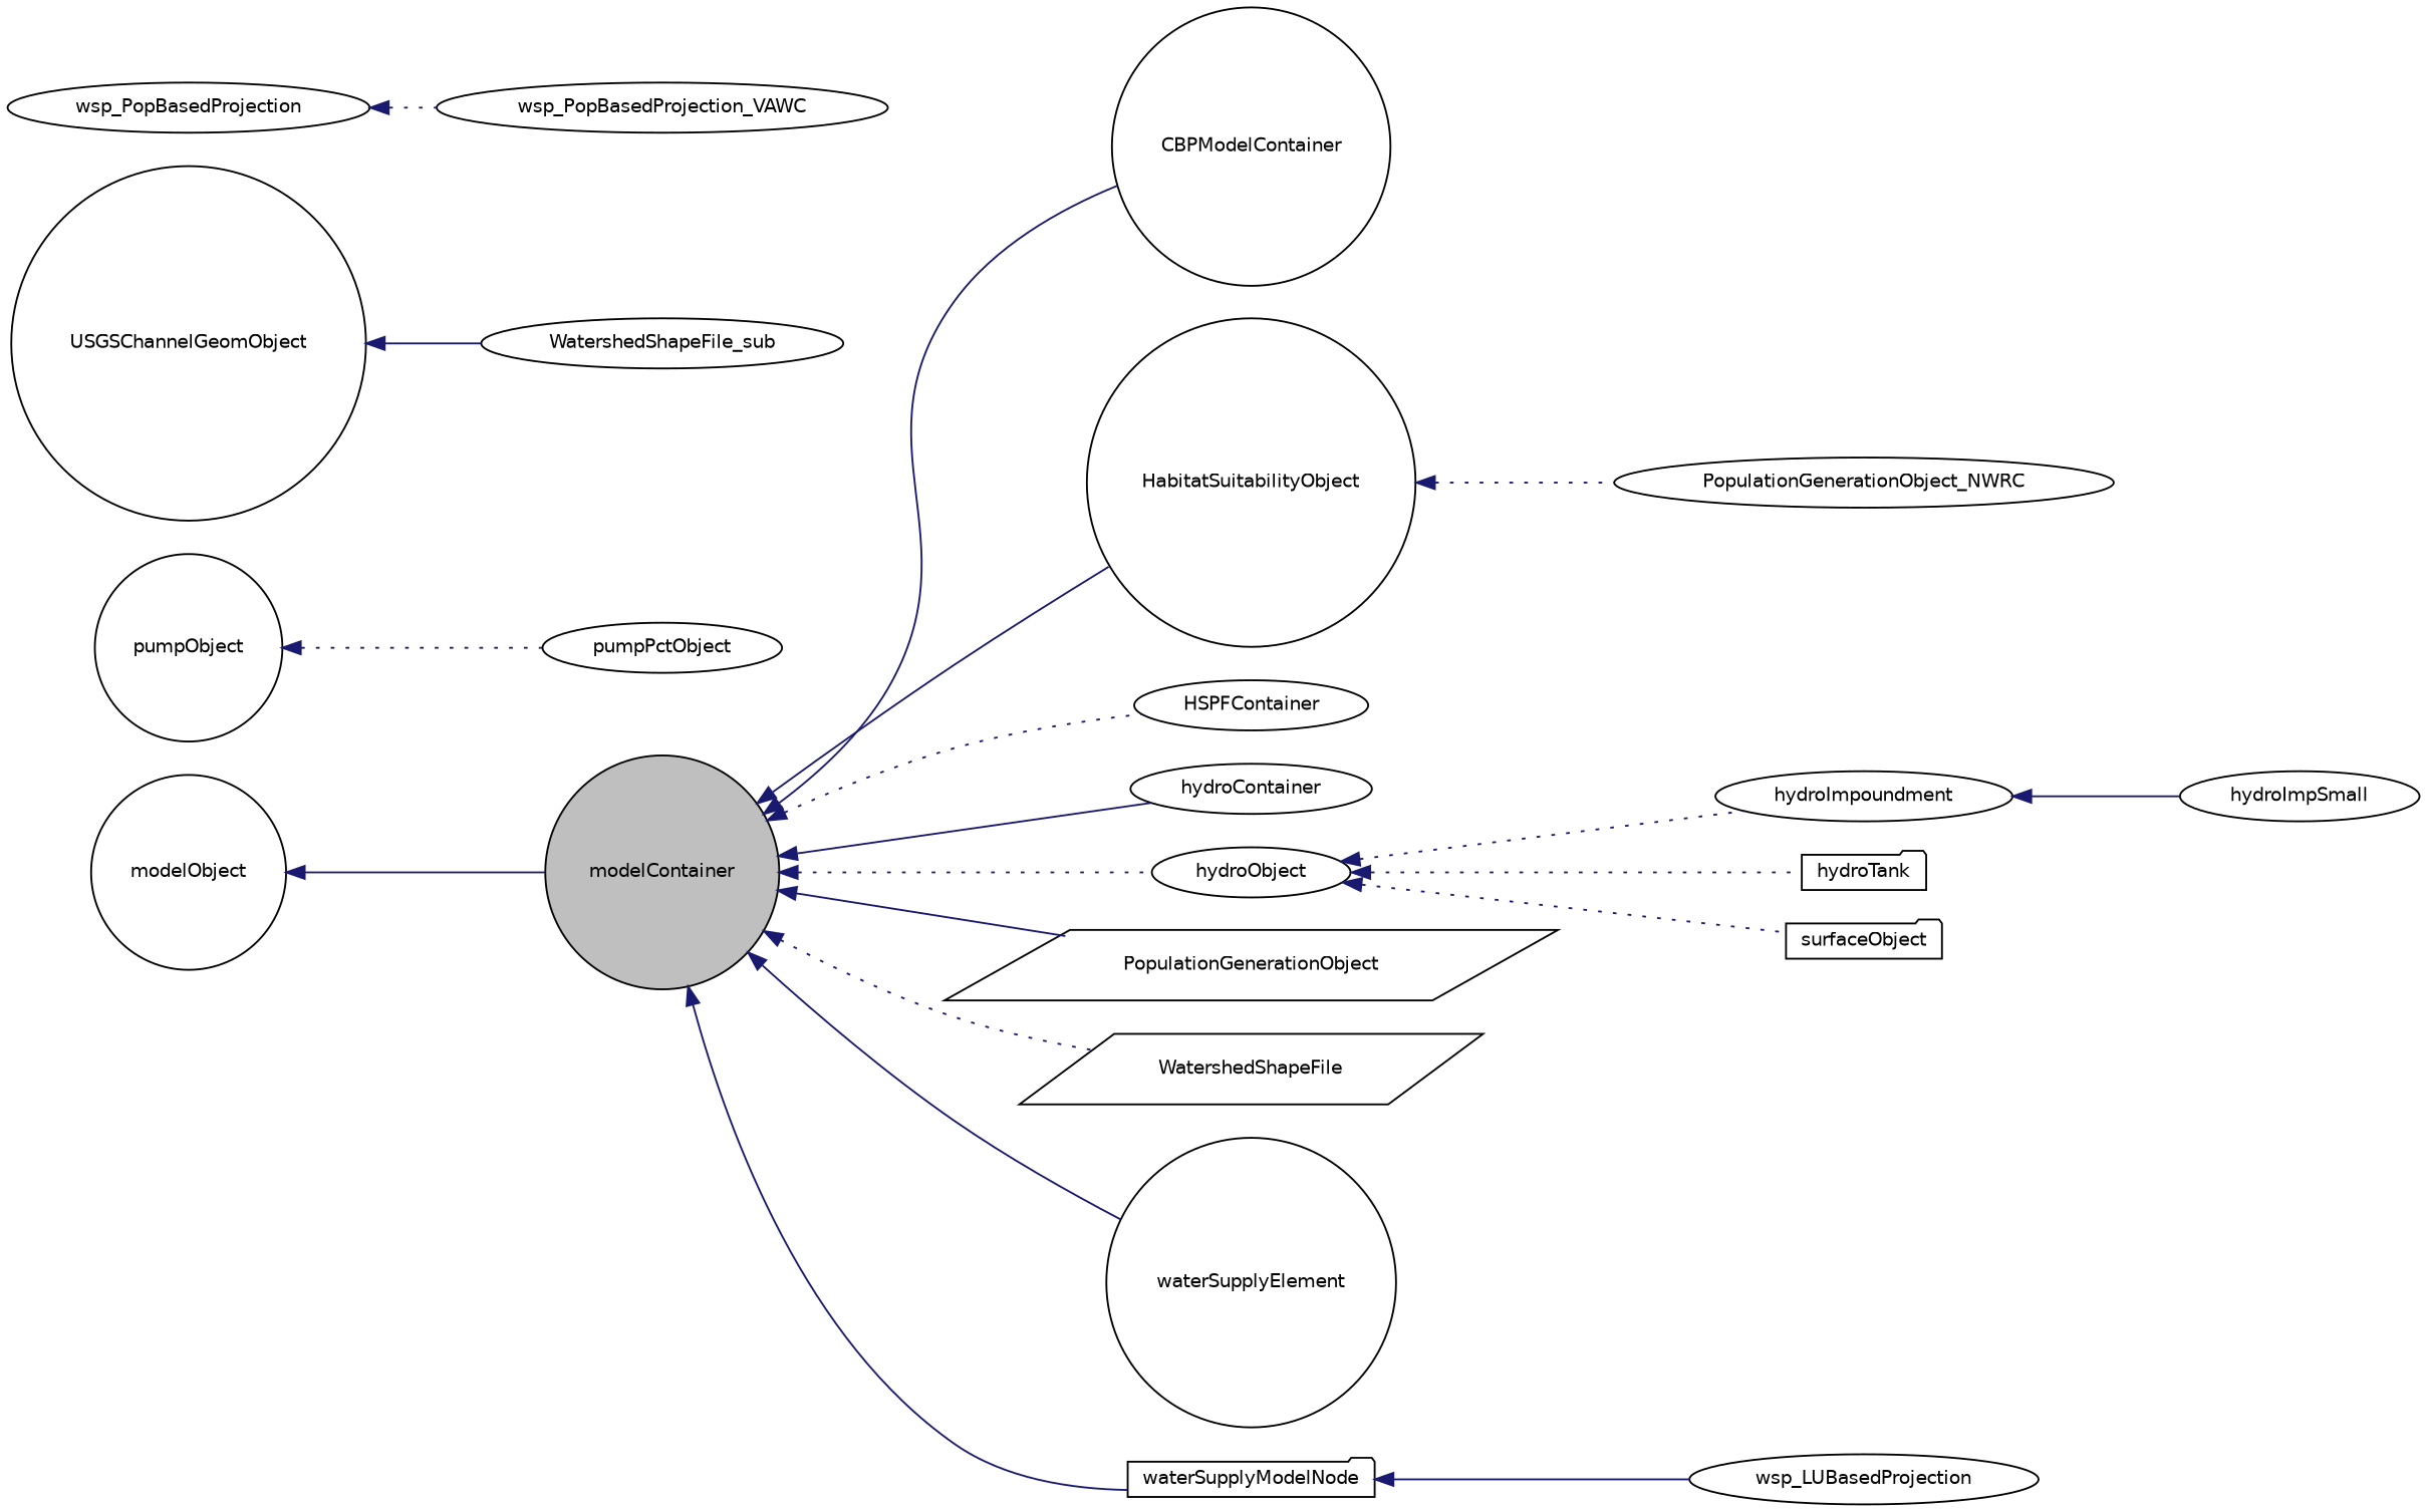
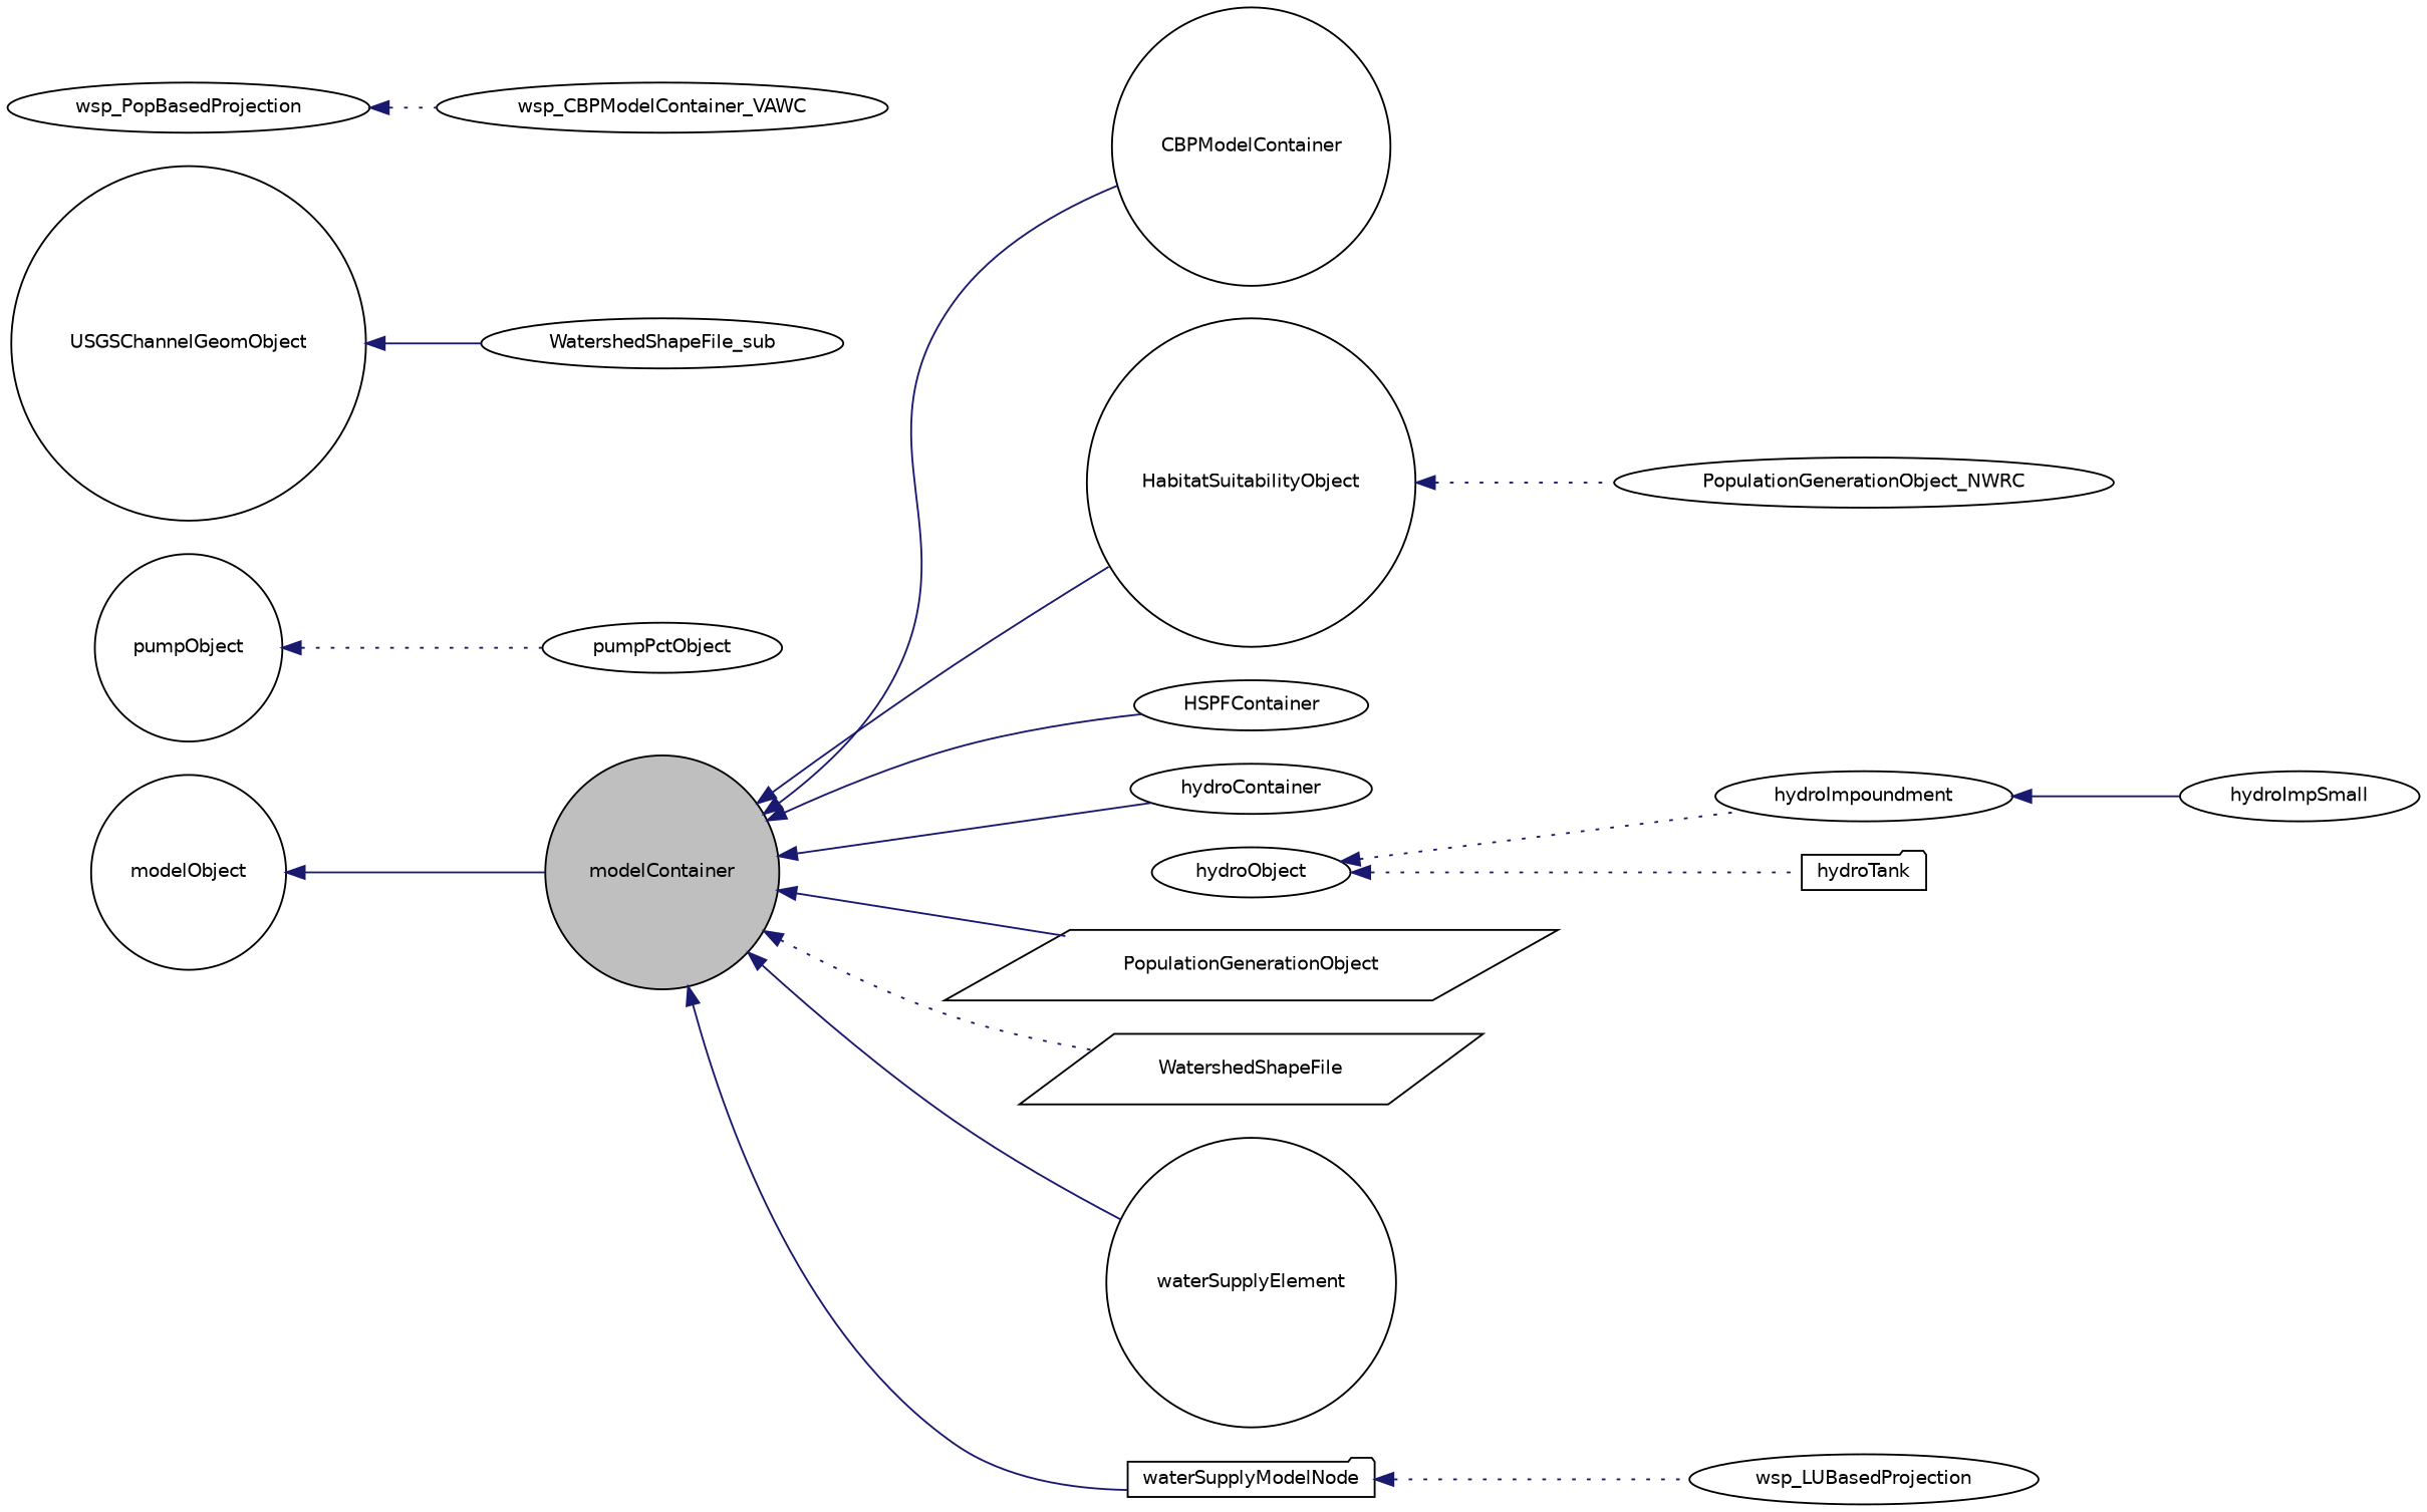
  digraph {
    rankdir=LR
    node [color=black fillcolor=white fontname=Helvetica fontsize=10 shape=ellipse style=filled]
    edge [color=midnightblue dir=back fontname=Helvetica fontsize=10 labelfontname=Helvetica labelfontsize=10 style=dotted]
    n1 [fillcolor=grey75 fontcolor=black height=0.2 label=modelContainer shape=circle width=0.4]
    n2 [height=0.2 label=CBPModelContainer shape=circle width=0.4]
    n3 [height=0.2 label=HabitatSuitabilityObject shape=circle width=0.4]
    n4 [height=0.2 label=HSPFContainer width=0.4]
    n5 [height=0.2 label=hydroContainer width=0.4]
    n6 [height=0.2 label=hydroObject width=0.4]
    n7 [height=0.2 label=PopulationGenerationObject shape=parallelogram width=0.4]
    n8 [height=0.2 label=WatershedShapeFile shape=parallelogram width=0.4]
    n9 [height=0.2 label=waterSupplyElement shape=circle width=0.4]
    n10 [height=0.2 label=waterSupplyModelNode shape=folder width=0.4]
    n11 [height=0.2 label=PopulationGenerationObject_NWRC width=0.4]
    n12 [height=0.2 label=hydroImpoundment width=0.4]
    n13 [height=0.2 label=hydroTank shape=folder width=0.4]
-   n14 [height=0.2 label=surfaceObject shape=folder width=0.4]
    n15 [height=0.2 label=wsp_LUBasedProjection width=0.4]
    n16 [height=0.2 label=modelObject shape=circle width=0.4]
    n17 [height=0.2 label=hydroImpSmall width=0.4]
    n18 [height=0.2 label=pumpObject shape=circle width=0.4]
    n19 [height=0.2 label=pumpPctObject width=0.4]
    n20 [height=0.2 label=USGSChannelGeomObject shape=circle width=0.4]
    n21 [height=0.2 label=WatershedShapeFile_sub width=0.4]
    n22 [height=0.2 label=wsp_PopBasedProjection width=0.4]
-   n23 [height=0.2 label=wsp_PopBasedProjection_VAWC width=0.4]
+   n23 [height=0.2 label=wsp_CBPModelContainer_VAWC width=0.4]
    n1 -> n2 [style=solid]
    n1 -> n3 [style=solid]
-   n1 -> n4
+   n1 -> n4 [style=solid]
    n1 -> n5 [style=solid]
-   n1 -> n6
    n1 -> n7 [style=solid]
    n1 -> n8
    n1 -> n9 [style=solid]
    n1 -> n10 [style=solid]
    n3 -> n11
    n6 -> n12
    n6 -> n13
-   n6 -> n14
-   n10 -> n15 [style=solid]
+   n10 -> n15
    n12 -> n17 [style=solid]
    n16 -> n1 [style=solid]
    n18 -> n19
    n20 -> n21 [style=solid]
    n22 -> n23
  }
